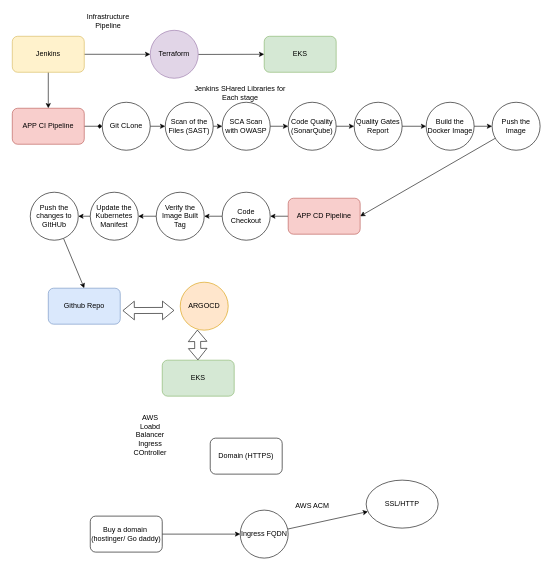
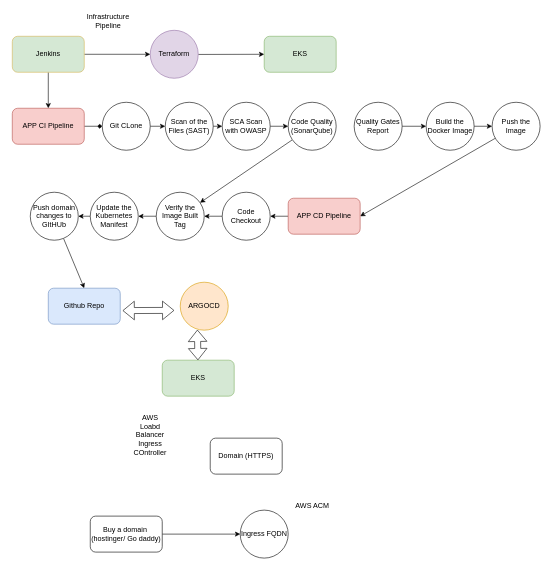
  <mxCell id="0" />
  <mxCell id="1" parent="0" />
  <mxCell id="2" value="" style="edgeStyle=none;html=1;" edge="1" parent="1" source="3" target="7"><mxGeometry relative="1" as="geometry" /></mxCell>
  <mxCell id="3" value="Terraform" style="ellipse;whiteSpace=wrap;html=1;aspect=fixed;fillColor=#e1d5e7;strokeColor=#9673a6;" vertex="1" parent="1"><mxGeometry x="250" y="50" width="80" height="80" as="geometry" /></mxCell>
  <mxCell id="4" style="edgeStyle=none;html=1;entryX=0;entryY=0.5;entryDx=0;entryDy=0;" edge="1" parent="1" source="6" target="3"><mxGeometry relative="1" as="geometry" /></mxCell>
  <mxCell id="5" value="" style="edgeStyle=none;html=1;" edge="1" parent="1" source="6" target="12"><mxGeometry relative="1" as="geometry" /></mxCell>
- <mxCell id="6" value="Jenkins" style="rounded=1;whiteSpace=wrap;html=1;fillColor=#fff2cc;strokeColor=#d6b656;" vertex="1" parent="1"><mxGeometry x="20" y="60" width="120" height="60" as="geometry" /></mxCell>
+ <mxCell id="6" value="Jenkins" style="rounded=1;whiteSpace=wrap;html=1;fillColor=#d5e8d4;strokeColor=#d6b656;" vertex="1" parent="1"><mxGeometry x="20" y="60" width="120" height="60" as="geometry" /></mxCell>
  <mxCell id="7" value="EKS" style="rounded=1;whiteSpace=wrap;html=1;fillColor=#d5e8d4;strokeColor=#82b366;" vertex="1" parent="1"><mxGeometry x="440" y="60" width="120" height="60" as="geometry" /></mxCell>
  <mxCell id="8" value="Infrastructure Pipeline" style="text;html=1;align=center;verticalAlign=middle;whiteSpace=wrap;rounded=0;" vertex="1" parent="1"><mxGeometry x="150" y="20" width="60" height="30" as="geometry" /></mxCell>
  <mxCell id="9" value="" style="edgeStyle=none;html=1;" edge="1" parent="1" source="10" target="14"><mxGeometry relative="1" as="geometry" /></mxCell>
  <mxCell id="10" value="Scan of the Files (SAST)" style="ellipse;whiteSpace=wrap;html=1;aspect=fixed;" vertex="1" parent="1"><mxGeometry x="275" y="170" width="80" height="80" as="geometry" /></mxCell>
  <mxCell id="11" value="" style="edgeStyle=none;html=1;endArrow=diamond;" edge="1" parent="1" source="12" target="26"><mxGeometry relative="1" as="geometry" /></mxCell>
  <mxCell id="12" value="APP CI Pipeline" style="rounded=1;whiteSpace=wrap;html=1;fillColor=#f8cecc;strokeColor=#b85450;" vertex="1" parent="1"><mxGeometry x="20" y="180" width="120" height="60" as="geometry" /></mxCell>
  <mxCell id="13" value="" style="edgeStyle=none;html=1;" edge="1" parent="1" source="14" target="16"><mxGeometry relative="1" as="geometry" /></mxCell>
  <mxCell id="14" value="SCA Scan with OWASP" style="ellipse;whiteSpace=wrap;html=1;aspect=fixed;" vertex="1" parent="1"><mxGeometry x="370" y="170" width="80" height="80" as="geometry" /></mxCell>
- <mxCell id="15" value="" style="edgeStyle=none;html=1;" edge="1" parent="1" source="16" target="18"><mxGeometry relative="1" as="geometry" /></mxCell>
+ <mxCell id="15" value="" style="edgeStyle=none;html=1;" edge="1" parent="1" source="16" target="30"><mxGeometry relative="1" as="geometry" /></mxCell>
  <mxCell id="16" value="Code Quality&lt;br&gt;(SonarQube)" style="ellipse;whiteSpace=wrap;html=1;aspect=fixed;" vertex="1" parent="1"><mxGeometry x="480" y="170" width="80" height="80" as="geometry" /></mxCell>
  <mxCell id="17" value="" style="edgeStyle=none;html=1;" edge="1" parent="1" source="18" target="20"><mxGeometry relative="1" as="geometry" /></mxCell>
  <mxCell id="18" value="Quality Gates Report" style="ellipse;whiteSpace=wrap;html=1;aspect=fixed;" vertex="1" parent="1"><mxGeometry x="590" y="170" width="80" height="80" as="geometry" /></mxCell>
  <mxCell id="19" value="" style="edgeStyle=none;html=1;" edge="1" parent="1" source="20" target="22"><mxGeometry relative="1" as="geometry" /></mxCell>
  <mxCell id="20" value="Build the Docker Image" style="ellipse;whiteSpace=wrap;html=1;aspect=fixed;" vertex="1" parent="1"><mxGeometry x="710" y="170" width="80" height="80" as="geometry" /></mxCell>
  <mxCell id="21" style="edgeStyle=none;html=1;entryX=1;entryY=0.5;entryDx=0;entryDy=0;" edge="1" parent="1" source="22" target="24"><mxGeometry relative="1" as="geometry" /></mxCell>
  <mxCell id="22" value="Push the Image" style="ellipse;whiteSpace=wrap;html=1;aspect=fixed;" vertex="1" parent="1"><mxGeometry x="820" y="170" width="80" height="80" as="geometry" /></mxCell>
  <mxCell id="23" value="" style="edgeStyle=none;html=1;" edge="1" parent="1" source="24" target="28"><mxGeometry relative="1" as="geometry" /></mxCell>
  <mxCell id="24" value="APP CD Pipeline" style="rounded=1;whiteSpace=wrap;html=1;fillColor=#f8cecc;strokeColor=#b85450;" vertex="1" parent="1"><mxGeometry x="480" y="330" width="120" height="60" as="geometry" /></mxCell>
  <mxCell id="25" value="" style="edgeStyle=none;html=1;" edge="1" parent="1" source="26" target="10"><mxGeometry relative="1" as="geometry" /></mxCell>
  <mxCell id="26" value="Git CLone" style="ellipse;whiteSpace=wrap;html=1;aspect=fixed;" vertex="1" parent="1"><mxGeometry x="170" y="170" width="80" height="80" as="geometry" /></mxCell>
  <mxCell id="27" value="" style="edgeStyle=none;html=1;" edge="1" parent="1" source="28" target="30"><mxGeometry relative="1" as="geometry" /></mxCell>
  <mxCell id="28" value="Code Checkout" style="ellipse;whiteSpace=wrap;html=1;aspect=fixed;" vertex="1" parent="1"><mxGeometry x="370" y="320" width="80" height="80" as="geometry" /></mxCell>
  <mxCell id="29" value="" style="edgeStyle=none;html=1;" edge="1" parent="1" source="30" target="32"><mxGeometry relative="1" as="geometry" /></mxCell>
  <mxCell id="30" value="Verify the Image Built Tag" style="ellipse;whiteSpace=wrap;html=1;aspect=fixed;" vertex="1" parent="1"><mxGeometry x="260" y="320" width="80" height="80" as="geometry" /></mxCell>
  <mxCell id="31" value="" style="edgeStyle=none;html=1;" edge="1" parent="1" source="32" target="34"><mxGeometry relative="1" as="geometry" /></mxCell>
  <mxCell id="32" value="Update the Kubernetes Manifest" style="ellipse;whiteSpace=wrap;html=1;aspect=fixed;" vertex="1" parent="1"><mxGeometry x="150" y="320" width="80" height="80" as="geometry" /></mxCell>
  <mxCell id="33" style="edgeStyle=none;html=1;entryX=0.5;entryY=0;entryDx=0;entryDy=0;" edge="1" parent="1" source="34" target="36"><mxGeometry relative="1" as="geometry" /></mxCell>
- <mxCell id="34" value="Push the changes to GItHUb" style="ellipse;whiteSpace=wrap;html=1;aspect=fixed;" vertex="1" parent="1"><mxGeometry x="50" y="320" width="80" height="80" as="geometry" /></mxCell>
+ <mxCell id="34" value="Push domain changes to GItHUb" style="ellipse;whiteSpace=wrap;html=1;aspect=fixed;" vertex="1" parent="1"><mxGeometry x="50" y="320" width="80" height="80" as="geometry" /></mxCell>
  <mxCell id="35" value="ARGOCD" style="ellipse;whiteSpace=wrap;html=1;aspect=fixed;fillColor=#ffe6cc;strokeColor=#d79b00;" vertex="1" parent="1"><mxGeometry x="300" y="470" width="80" height="80" as="geometry" /></mxCell>
  <mxCell id="36" value="Github Repo" style="rounded=1;whiteSpace=wrap;html=1;fillColor=#dae8fc;strokeColor=#6c8ebf;" vertex="1" parent="1"><mxGeometry x="80" y="480" width="120" height="60" as="geometry" /></mxCell>
  <mxCell id="37" value="EKS" style="rounded=1;whiteSpace=wrap;html=1;fillColor=#d5e8d4;strokeColor=#82b366;" vertex="1" parent="1"><mxGeometry x="270" y="600" width="120" height="60" as="geometry" /></mxCell>
  <mxCell id="38" value="" style="shape=flexArrow;endArrow=classic;startArrow=classic;html=1;exitX=1.033;exitY=0.622;exitDx=0;exitDy=0;exitPerimeter=0;" edge="1" parent="1" source="36"><mxGeometry width="100" height="100" relative="1" as="geometry"><mxPoint x="180" y="580" as="sourcePoint" /><mxPoint x="290" y="517" as="targetPoint" /></mxGeometry></mxCell>
  <mxCell id="39" value="" style="shape=flexArrow;endArrow=classic;startArrow=classic;html=1;entryX=0.358;entryY=0.992;entryDx=0;entryDy=0;entryPerimeter=0;" edge="1" parent="1" source="37" target="35"><mxGeometry width="100" height="100" relative="1" as="geometry"><mxPoint x="260" y="640" as="sourcePoint" /><mxPoint x="360" y="540" as="targetPoint" /></mxGeometry></mxCell>
- <mxCell id="40" value="Jenkins SHared Libraries for Each stage" style="text;html=1;align=center;verticalAlign=middle;whiteSpace=wrap;rounded=0;" vertex="1" parent="1"><mxGeometry x="320" y="140" width="160" height="30" as="geometry" /></mxCell>
  <mxCell id="41" value="Domain (HTTPS)" style="rounded=1;whiteSpace=wrap;html=1;" vertex="1" parent="1"><mxGeometry x="350" y="730" width="120" height="60" as="geometry" /></mxCell>
  <mxCell id="42" value="AWS Loabd Balancer Ingress COntroller" style="text;html=1;align=center;verticalAlign=middle;whiteSpace=wrap;rounded=0;" vertex="1" parent="1"><mxGeometry x="220" y="710" width="60" height="30" as="geometry" /></mxCell>
  <mxCell id="43" style="edgeStyle=none;html=1;entryX=0;entryY=0.5;entryDx=0;entryDy=0;" edge="1" parent="1" source="44" target="46"><mxGeometry relative="1" as="geometry" /></mxCell>
  <mxCell id="44" value="Buy a domain&amp;nbsp;&lt;br&gt;(hostinger/ Go daddy)" style="rounded=1;whiteSpace=wrap;html=1;" vertex="1" parent="1"><mxGeometry x="150" y="860" width="120" height="60" as="geometry" /></mxCell>
- <mxCell id="45" style="edgeStyle=none;html=1;" edge="1" parent="1" source="46" target="47"><mxGeometry relative="1" as="geometry" /></mxCell>
  <mxCell id="46" value="Ingress FQDN" style="ellipse;whiteSpace=wrap;html=1;aspect=fixed;" vertex="1" parent="1"><mxGeometry x="400" y="850" width="80" height="80" as="geometry" /></mxCell>
- <mxCell id="47" value="SSL/HTTP" style="ellipse;whiteSpace=wrap;html=1;" vertex="1" parent="1"><mxGeometry x="610" y="800" width="120" height="80" as="geometry" /></mxCell>
  <mxCell id="48" value="AWS ACM" style="text;html=1;align=center;verticalAlign=middle;resizable=0;points=[];autosize=1;strokeColor=none;fillColor=none;" vertex="1" parent="1"><mxGeometry x="480" y="828" width="80" height="30" as="geometry" /></mxCell>
